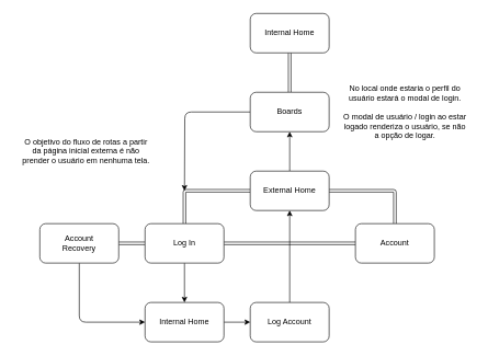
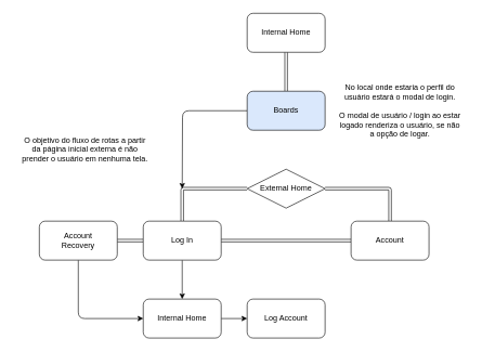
  <mxCell id="0" />
  <mxCell id="1" parent="0" />
  <mxCell id="2" style="html=1;entryX=0.5;entryY=0;entryDx=0;entryDy=0;rounded=1;strokeColor=default;edgeStyle=orthogonalEdgeStyle;exitX=0;exitY=0.5;exitDx=0;exitDy=0;shape=link;" edge="1" parent="1" source="5" target="9"><mxGeometry relative="1" as="geometry" /></mxCell>
  <mxCell id="3" style="edgeStyle=none;html=1;entryX=0.5;entryY=0;entryDx=0;entryDy=0;shape=link;" edge="1" parent="1" source="5" target="10"><mxGeometry relative="1" as="geometry"><Array as="points"><mxPoint x="600" y="290" /></Array></mxGeometry></mxCell>
- <mxCell id="4" style="edgeStyle=orthogonalEdgeStyle;rounded=1;html=1;entryX=0.5;entryY=1;entryDx=0;entryDy=0;strokeColor=default;" edge="1" parent="1" source="5" target="15"><mxGeometry relative="1" as="geometry" /></mxCell>
- <mxCell id="5" value="External Home" style="rounded=1;whiteSpace=wrap;html=1;" vertex="1" parent="1"><mxGeometry x="380" y="260" width="120" height="60" as="geometry" /></mxCell>
+ <mxCell id="5" value="External Home" style="rhombus;whiteSpace=wrap;html=1;" vertex="1" parent="1"><mxGeometry x="380" y="260" width="120" height="60" as="geometry" /></mxCell>
  <mxCell id="6" style="edgeStyle=none;html=1;entryX=1;entryY=0.5;entryDx=0;entryDy=0;shape=link;" edge="1" parent="1" source="9" target="12"><mxGeometry relative="1" as="geometry" /></mxCell>
  <mxCell id="7" style="edgeStyle=none;html=1;shape=link;" edge="1" parent="1" source="9" target="10"><mxGeometry relative="1" as="geometry" /></mxCell>
  <mxCell id="8" style="edgeStyle=orthogonalEdgeStyle;rounded=1;html=1;entryX=0.5;entryY=0;entryDx=0;entryDy=0;strokeColor=default;" edge="1" parent="1" source="9" target="18"><mxGeometry relative="1" as="geometry" /></mxCell>
  <mxCell id="9" value="Log In" style="rounded=1;whiteSpace=wrap;html=1;" vertex="1" parent="1"><mxGeometry x="220" y="340" width="120" height="60" as="geometry" /></mxCell>
  <mxCell id="10" value="Account" style="rounded=1;whiteSpace=wrap;html=1;" vertex="1" parent="1"><mxGeometry x="540" y="340" width="120" height="60" as="geometry" /></mxCell>
  <mxCell id="11" style="edgeStyle=orthogonalEdgeStyle;rounded=1;html=1;entryX=0;entryY=0.5;entryDx=0;entryDy=0;strokeColor=default;" edge="1" parent="1" source="12" target="18"><mxGeometry relative="1" as="geometry"><Array as="points"><mxPoint x="120" y="490" /></Array></mxGeometry></mxCell>
  <mxCell id="12" value="Account&lt;br&gt;Recovery" style="rounded=1;whiteSpace=wrap;html=1;" vertex="1" parent="1"><mxGeometry x="60" y="340" width="120" height="60" as="geometry" /></mxCell>
  <mxCell id="13" style="edgeStyle=orthogonalEdgeStyle;rounded=1;html=1;strokeColor=default;" edge="1" parent="1" source="15"><mxGeometry relative="1" as="geometry"><mxPoint x="280" y="290" as="targetPoint" /></mxGeometry></mxCell>
  <mxCell id="14" style="edgeStyle=orthogonalEdgeStyle;rounded=1;html=1;entryX=0.5;entryY=1;entryDx=0;entryDy=0;strokeColor=default;shape=link;" edge="1" parent="1" source="15" target="16"><mxGeometry relative="1" as="geometry" /></mxCell>
- <mxCell id="15" value="Boards" style="rounded=1;whiteSpace=wrap;html=1;" vertex="1" parent="1"><mxGeometry x="380" y="140" width="120" height="60" as="geometry" /></mxCell>
+ <mxCell id="15" value="Boards" style="rounded=1;whiteSpace=wrap;html=1;fillColor=#dae8fc;" vertex="1" parent="1"><mxGeometry x="380" y="140" width="120" height="60" as="geometry" /></mxCell>
  <mxCell id="16" value="Internal Home" style="rounded=1;whiteSpace=wrap;html=1;" vertex="1" parent="1"><mxGeometry x="380" y="20" width="120" height="60" as="geometry" /></mxCell>
  <mxCell id="17" style="edgeStyle=orthogonalEdgeStyle;rounded=1;html=1;entryX=0;entryY=0.5;entryDx=0;entryDy=0;strokeColor=default;" edge="1" parent="1" source="18" target="20"><mxGeometry relative="1" as="geometry" /></mxCell>
  <mxCell id="18" value="Internal Home" style="rounded=1;whiteSpace=wrap;html=1;" vertex="1" parent="1"><mxGeometry x="220" y="460" width="120" height="60" as="geometry" /></mxCell>
- <mxCell id="19" style="edgeStyle=orthogonalEdgeStyle;rounded=1;html=1;entryX=0.5;entryY=1;entryDx=0;entryDy=0;strokeColor=default;" edge="1" parent="1" source="20" target="5"><mxGeometry relative="1" as="geometry" /></mxCell>
  <mxCell id="20" value="Log Account" style="rounded=1;whiteSpace=wrap;html=1;" vertex="1" parent="1"><mxGeometry x="380" y="460" width="120" height="60" as="geometry" /></mxCell>
  <mxCell id="21" value="No local onde estaria o perfil do&lt;br&gt;usuário estará o modal de login.&lt;br&gt;&lt;br&gt;O modal de usuário / login ao estar&lt;br&gt;logado renderiza o usuário, se não&lt;br&gt;a opção de logar." style="text;html=1;align=center;verticalAlign=middle;resizable=0;points=[];autosize=1;strokeColor=none;fillColor=none;" vertex="1" parent="1"><mxGeometry x="510" y="120" width="210" height="100" as="geometry" /></mxCell>
  <mxCell id="22" value="O objetivo do fluxo de rotas a partir&lt;br&gt;da página inicial externa é não&lt;br&gt;prender o usuário em nenhuma tela." style="text;html=1;align=center;verticalAlign=middle;resizable=0;points=[];autosize=1;strokeColor=none;fillColor=none;" vertex="1" parent="1"><mxGeometry y="200" width="220" height="60" as="geometry" x="20" /></mxCell>
